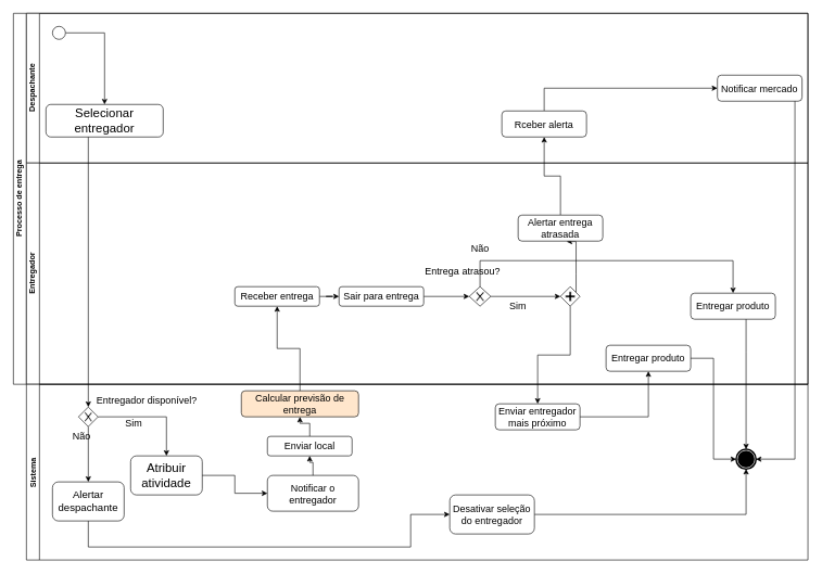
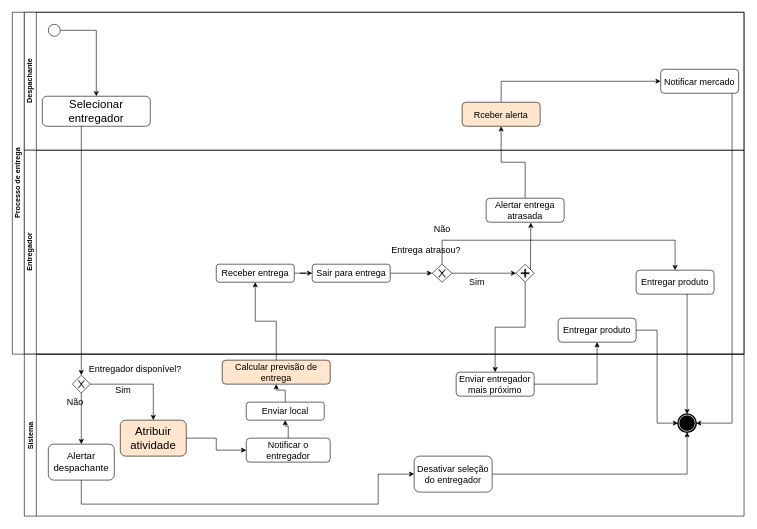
  <mxCell id="0" />
  <mxCell id="1" parent="0" />
  <mxCell id="2" value="Processo de entrega" style="swimlane;html=1;childLayout=stackLayout;resizeParent=1;resizeParentMax=0;horizontal=0;startSize=20;horizontalStack=0;" vertex="1" parent="1"><mxGeometry x="20" y="20" width="1220" height="570" as="geometry" /></mxCell>
  <mxCell id="3" value="Despachante" style="swimlane;html=1;startSize=20;horizontal=0;" vertex="1" parent="2"><mxGeometry x="20" width="1200" height="230" as="geometry" /></mxCell>
  <mxCell id="4" style="edgeStyle=orthogonalEdgeStyle;rounded=0;orthogonalLoop=1;jettySize=auto;html=1;entryX=0.5;entryY=0;entryDx=0;entryDy=0;fontSize=9;" edge="1" parent="3" source="5" target="6"><mxGeometry relative="1" as="geometry"><Array as="points"><mxPoint x="120" y="30" /></Array></mxGeometry></mxCell>
  <mxCell id="5" value="" style="shape=mxgraph.bpmn.shape;html=1;verticalLabelPosition=bottom;labelBackgroundColor=#ffffff;verticalAlign=top;align=center;perimeter=ellipsePerimeter;outlineConnect=0;outline=standard;symbol=general;" vertex="1" parent="3"><mxGeometry x="40" y="20" width="20" height="20" as="geometry" /></mxCell>
  <mxCell id="6" value="Selecionar entregador" style="rounded=1;whiteSpace=wrap;html=1;fontSize=19;" vertex="1" parent="3"><mxGeometry x="30" y="140" width="180" height="50" as="geometry" /></mxCell>
  <mxCell id="7" value="Notificar mercado" style="rounded=1;whiteSpace=wrap;html=1;fontSize=15;" vertex="1" parent="3"><mxGeometry x="1061" y="95" width="130" height="40" as="geometry" /></mxCell>
  <mxCell id="8" style="edgeStyle=orthogonalEdgeStyle;rounded=0;orthogonalLoop=1;jettySize=auto;html=1;entryX=0;entryY=0.5;entryDx=0;entryDy=0;fontSize=11;" edge="1" parent="3" source="9" target="7"><mxGeometry relative="1" as="geometry"><Array as="points"><mxPoint x="795" y="115" /></Array></mxGeometry></mxCell>
- <mxCell id="9" value="Rceber alerta" style="rounded=1;whiteSpace=wrap;html=1;fontSize=15;" vertex="1" parent="3"><mxGeometry x="730" y="150" width="130" height="40" as="geometry" /></mxCell>
+ <mxCell id="9" value="Rceber alerta" style="rounded=1;whiteSpace=wrap;html=1;fontSize=15;fillColor=#ffe6cc;" vertex="1" parent="3"><mxGeometry x="730" y="150" width="130" height="40" as="geometry" /></mxCell>
  <mxCell id="10" style="edgeStyle=orthogonalEdgeStyle;rounded=0;orthogonalLoop=1;jettySize=auto;html=1;entryX=0.5;entryY=1;entryDx=0;entryDy=0;fontSize=12;" edge="1" parent="2" source="19" target="9"><mxGeometry relative="1" as="geometry" /></mxCell>
  <mxCell id="11" value="Entregador" style="swimlane;html=1;startSize=20;horizontal=0;" vertex="1" parent="2"><mxGeometry x="20" y="230" width="1200" height="340" as="geometry" /></mxCell>
  <mxCell id="12" style="edgeStyle=orthogonalEdgeStyle;rounded=0;orthogonalLoop=1;jettySize=auto;html=1;entryX=0;entryY=0.5;entryDx=0;entryDy=0;fontSize=11;" edge="1" parent="11" source="13" target="23"><mxGeometry relative="1" as="geometry" /></mxCell>
  <mxCell id="13" value="Sair para entrega" style="rounded=1;whiteSpace=wrap;html=1;fontSize=15;" vertex="1" parent="11"><mxGeometry x="480" y="190" width="130" height="30" as="geometry" /></mxCell>
  <mxCell id="14" style="edgeStyle=orthogonalEdgeStyle;rounded=0;orthogonalLoop=1;jettySize=auto;html=1;entryX=0.573;entryY=1.018;entryDx=0;entryDy=0;entryPerimeter=0;fontSize=11;" edge="1" parent="11" source="15" target="19"><mxGeometry relative="1" as="geometry"><Array as="points"><mxPoint x="844" y="170" /><mxPoint x="844" y="170" /></Array></mxGeometry></mxCell>
  <mxCell id="15" value="" style="shape=mxgraph.bpmn.shape;html=1;verticalLabelPosition=bottom;labelBackgroundColor=#ffffff;verticalAlign=top;align=center;perimeter=rhombusPerimeter;background=gateway;outlineConnect=0;outline=none;symbol=parallelGw;fontSize=9;" vertex="1" parent="11"><mxGeometry x="820" y="190" width="30" height="30" as="geometry" /></mxCell>
  <mxCell id="16" value="Sim" style="text;html=1;strokeColor=none;fillColor=none;align=center;verticalAlign=middle;whiteSpace=wrap;rounded=0;fontSize=15;" vertex="1" parent="11"><mxGeometry x="700" y="210" width="110" height="20" as="geometry" /></mxCell>
  <mxCell id="17" style="edgeStyle=orthogonalEdgeStyle;rounded=0;orthogonalLoop=1;jettySize=auto;html=1;entryX=0;entryY=0.5;entryDx=0;entryDy=0;fontSize=12;" edge="1" parent="11" source="18" target="13"><mxGeometry relative="1" as="geometry" /></mxCell>
  <mxCell id="18" value="Receber entrega" style="rounded=1;whiteSpace=wrap;html=1;fontSize=15;" vertex="1" parent="11"><mxGeometry x="320" y="190" width="130" height="30" as="geometry" /></mxCell>
- <mxCell id="19" value="Alertar entrega atrasada" style="rounded=1;whiteSpace=wrap;html=1;fontSize=15;" vertex="1" parent="11"><mxGeometry x="755" y="80" width="130" height="40" as="geometry" /></mxCell>
+ <mxCell id="19" value="Alertar entrega atrasada" style="rounded=1;whiteSpace=wrap;html=1;fontSize=15;" vertex="1" parent="11"><mxGeometry x="770" y="80" width="130" height="40" as="geometry" /></mxCell>
  <mxCell id="20" value="Entregar produto" style="rounded=1;whiteSpace=wrap;html=1;fontSize=15;" vertex="1" parent="11"><mxGeometry x="1020" y="200" width="130" height="40" as="geometry" /></mxCell>
  <mxCell id="21" style="edgeStyle=orthogonalEdgeStyle;rounded=0;orthogonalLoop=1;jettySize=auto;html=1;entryX=0;entryY=0.5;entryDx=0;entryDy=0;fontSize=11;" edge="1" parent="11" source="23" target="15"><mxGeometry relative="1" as="geometry" /></mxCell>
  <mxCell id="22" style="edgeStyle=orthogonalEdgeStyle;rounded=0;orthogonalLoop=1;jettySize=auto;html=1;entryX=0.5;entryY=0;entryDx=0;entryDy=0;fontSize=11;" edge="1" parent="11" source="23" target="20"><mxGeometry relative="1" as="geometry"><Array as="points"><mxPoint x="696" y="150" /><mxPoint x="1085" y="150" /></Array></mxGeometry></mxCell>
  <mxCell id="23" value="" style="shape=mxgraph.bpmn.shape;html=1;verticalLabelPosition=bottom;labelBackgroundColor=#ffffff;verticalAlign=top;align=center;perimeter=rhombusPerimeter;background=gateway;outlineConnect=0;outline=none;symbol=exclusiveGw;fontSize=11;" vertex="1" parent="11"><mxGeometry x="680" y="190" width="33" height="30" as="geometry" /></mxCell>
  <mxCell id="24" value="Entrega atrasou?" style="text;html=1;strokeColor=none;fillColor=none;align=center;verticalAlign=middle;whiteSpace=wrap;rounded=0;fontSize=15;" vertex="1" parent="11"><mxGeometry x="610" y="155" width="120" height="20" as="geometry" /></mxCell>
  <mxCell id="25" value="Não" style="text;html=1;strokeColor=none;fillColor=none;align=center;verticalAlign=middle;whiteSpace=wrap;rounded=0;fontSize=15;" vertex="1" parent="11"><mxGeometry x="666.5" y="120" width="60" height="20" as="geometry" /></mxCell>
  <mxCell id="26" value="Entregar produto" style="rounded=1;whiteSpace=wrap;html=1;fontSize=15;" vertex="1" parent="11"><mxGeometry x="890" y="280" width="130" height="40" as="geometry" /></mxCell>
  <mxCell id="27" value="Sistema" style="swimlane;startSize=20;horizontal=0;fontSize=12;" vertex="1" parent="1"><mxGeometry x="40" y="590" width="1200" height="270" as="geometry" /></mxCell>
- <mxCell id="28" value="Atribuir atividade" style="rounded=1;whiteSpace=wrap;html=1;fontSize=19;" vertex="1" parent="27"><mxGeometry x="160" y="110" width="110" height="60" as="geometry" /></mxCell>
+ <mxCell id="28" value="Atribuir atividade" style="rounded=1;whiteSpace=wrap;html=1;fontSize=19;fillColor=#ffe6cc;" vertex="1" parent="27"><mxGeometry x="160" y="110" width="110" height="60" as="geometry" /></mxCell>
  <mxCell id="29" style="edgeStyle=orthogonalEdgeStyle;rounded=0;orthogonalLoop=1;jettySize=auto;html=1;fontSize=12;" edge="1" parent="27" source="31" target="36"><mxGeometry relative="1" as="geometry" /></mxCell>
  <mxCell id="30" style="edgeStyle=orthogonalEdgeStyle;rounded=0;orthogonalLoop=1;jettySize=auto;html=1;fontSize=12;" edge="1" parent="27" source="31" target="28"><mxGeometry relative="1" as="geometry" /></mxCell>
  <mxCell id="31" value="" style="shape=mxgraph.bpmn.shape;html=1;verticalLabelPosition=bottom;labelBackgroundColor=#ffffff;verticalAlign=top;align=center;perimeter=rhombusPerimeter;background=gateway;outlineConnect=0;outline=none;symbol=exclusiveGw;fontSize=9;" vertex="1" parent="27"><mxGeometry x="80" y="35" width="30" height="30" as="geometry" /></mxCell>
  <mxCell id="32" value="Entregador disponível?" style="text;html=1;strokeColor=none;fillColor=none;align=center;verticalAlign=middle;whiteSpace=wrap;rounded=0;fontSize=15;" vertex="1" parent="27"><mxGeometry x="70" y="15" width="230" height="20" as="geometry" /></mxCell>
  <mxCell id="33" value="Sim" style="text;html=1;strokeColor=none;fillColor=none;align=center;verticalAlign=middle;whiteSpace=wrap;rounded=0;fontSize=15;" vertex="1" parent="27"><mxGeometry x="150" y="50" width="30" height="20" as="geometry" /></mxCell>
  <mxCell id="34" value="Não" style="text;html=1;strokeColor=none;fillColor=none;align=center;verticalAlign=middle;whiteSpace=wrap;rounded=0;fontSize=15;" vertex="1" parent="27"><mxGeometry x="70" y="70" width="30" height="20" as="geometry" /></mxCell>
  <mxCell id="35" style="edgeStyle=orthogonalEdgeStyle;rounded=0;orthogonalLoop=1;jettySize=auto;html=1;entryX=0;entryY=0.5;entryDx=0;entryDy=0;fontSize=15;" edge="1" parent="27" source="36" target="45"><mxGeometry relative="1" as="geometry"><Array as="points"><mxPoint x="95" y="250" /><mxPoint x="590" y="250" /></Array></mxGeometry></mxCell>
  <mxCell id="36" value="Alertar despachante" style="rounded=1;whiteSpace=wrap;html=1;fontSize=16;" vertex="1" parent="27"><mxGeometry x="40" y="150" width="110" height="60" as="geometry" /></mxCell>
- <mxCell id="37" value="Notificar o entregador" style="rounded=1;whiteSpace=wrap;html=1;fontSize=15;" vertex="1" parent="27"><mxGeometry x="370" y="140" width="140" height="55" as="geometry" /></mxCell>
+ <mxCell id="37" value="Notificar o entregador" style="rounded=1;whiteSpace=wrap;html=1;fontSize=15;" vertex="1" parent="27"><mxGeometry x="370" y="140" width="140" height="40" as="geometry" /></mxCell>
  <mxCell id="38" style="edgeStyle=orthogonalEdgeStyle;rounded=0;orthogonalLoop=1;jettySize=auto;html=1;fontSize=9;" edge="1" parent="27" source="28" target="37"><mxGeometry relative="1" as="geometry" /></mxCell>
  <mxCell id="39" style="edgeStyle=orthogonalEdgeStyle;rounded=0;orthogonalLoop=1;jettySize=auto;html=1;entryX=0.5;entryY=1;entryDx=0;entryDy=0;fontSize=12;" edge="1" parent="27" source="40" target="42"><mxGeometry relative="1" as="geometry" /></mxCell>
  <mxCell id="40" value="Enviar local" style="rounded=1;whiteSpace=wrap;html=1;fontSize=15;" vertex="1" parent="27"><mxGeometry x="370" y="80" width="130" height="30" as="geometry" /></mxCell>
  <mxCell id="41" style="edgeStyle=orthogonalEdgeStyle;rounded=0;orthogonalLoop=1;jettySize=auto;html=1;entryX=0.5;entryY=1;entryDx=0;entryDy=0;fontSize=12;" edge="1" parent="27" source="37" target="40"><mxGeometry relative="1" as="geometry" /></mxCell>
  <mxCell id="42" value="Calcular previsão de entrega" style="rounded=1;whiteSpace=wrap;html=1;fontSize=15;fillColor=#ffe6cc;" vertex="1" parent="27"><mxGeometry x="330" y="10" width="180" height="40" as="geometry" /></mxCell>
  <mxCell id="43" value="Enviar entregador mais próximo" style="rounded=1;whiteSpace=wrap;html=1;fontSize=15;" vertex="1" parent="27"><mxGeometry x="720" y="30" width="130" height="40" as="geometry" /></mxCell>
  <mxCell id="44" style="edgeStyle=orthogonalEdgeStyle;rounded=0;orthogonalLoop=1;jettySize=auto;html=1;entryX=0.5;entryY=1;entryDx=0;entryDy=0;fontSize=11;" edge="1" parent="27" source="45" target="46"><mxGeometry relative="1" as="geometry" /></mxCell>
  <mxCell id="45" value="Desativar seleção do entregador" style="rounded=1;whiteSpace=wrap;html=1;fontSize=15;" vertex="1" parent="27"><mxGeometry x="650" y="170" width="130" height="60" as="geometry" /></mxCell>
  <mxCell id="46" value="" style="shape=mxgraph.bpmn.shape;html=1;verticalLabelPosition=bottom;labelBackgroundColor=#ffffff;verticalAlign=top;align=center;perimeter=ellipsePerimeter;outlineConnect=0;outline=end;symbol=terminate;fontSize=11;" vertex="1" parent="27"><mxGeometry x="1090" y="100" width="30" height="30" as="geometry" /></mxCell>
  <mxCell id="47" style="edgeStyle=orthogonalEdgeStyle;rounded=0;orthogonalLoop=1;jettySize=auto;html=1;entryX=0.5;entryY=0;entryDx=0;entryDy=0;fontSize=12;" edge="1" parent="1" source="6" target="31"><mxGeometry relative="1" as="geometry"><Array as="points"><mxPoint x="135" y="250" /><mxPoint x="135" y="250" /></Array></mxGeometry></mxCell>
  <mxCell id="48" style="edgeStyle=orthogonalEdgeStyle;rounded=0;orthogonalLoop=1;jettySize=auto;html=1;entryX=0.5;entryY=1;entryDx=0;entryDy=0;fontSize=12;" edge="1" parent="1" source="42" target="18"><mxGeometry relative="1" as="geometry" /></mxCell>
  <mxCell id="49" style="edgeStyle=orthogonalEdgeStyle;rounded=0;orthogonalLoop=1;jettySize=auto;html=1;entryX=0.5;entryY=0;entryDx=0;entryDy=0;fontSize=12;" edge="1" parent="1" source="15" target="43"><mxGeometry relative="1" as="geometry" /></mxCell>
  <mxCell id="50" style="edgeStyle=orthogonalEdgeStyle;rounded=0;orthogonalLoop=1;jettySize=auto;html=1;entryX=0.5;entryY=0;entryDx=0;entryDy=0;fontSize=11;" edge="1" parent="1" source="20" target="46"><mxGeometry relative="1" as="geometry"><Array as="points"><mxPoint x="1145" y="540" /><mxPoint x="1145" y="540" /></Array></mxGeometry></mxCell>
  <mxCell id="51" style="edgeStyle=orthogonalEdgeStyle;rounded=0;orthogonalLoop=1;jettySize=auto;html=1;entryX=0;entryY=0.5;entryDx=0;entryDy=0;fontSize=11;" edge="1" parent="1" source="26" target="46"><mxGeometry relative="1" as="geometry" /></mxCell>
  <mxCell id="52" style="edgeStyle=orthogonalEdgeStyle;rounded=0;orthogonalLoop=1;jettySize=auto;html=1;fontSize=11;" edge="1" parent="1" source="43" target="26"><mxGeometry relative="1" as="geometry" /></mxCell>
  <mxCell id="53" style="edgeStyle=orthogonalEdgeStyle;rounded=0;orthogonalLoop=1;jettySize=auto;html=1;entryX=1;entryY=0.5;entryDx=0;entryDy=0;fontSize=11;" edge="1" parent="1" source="7" target="46"><mxGeometry relative="1" as="geometry"><Array as="points"><mxPoint x="1220" y="705" /></Array></mxGeometry></mxCell>
